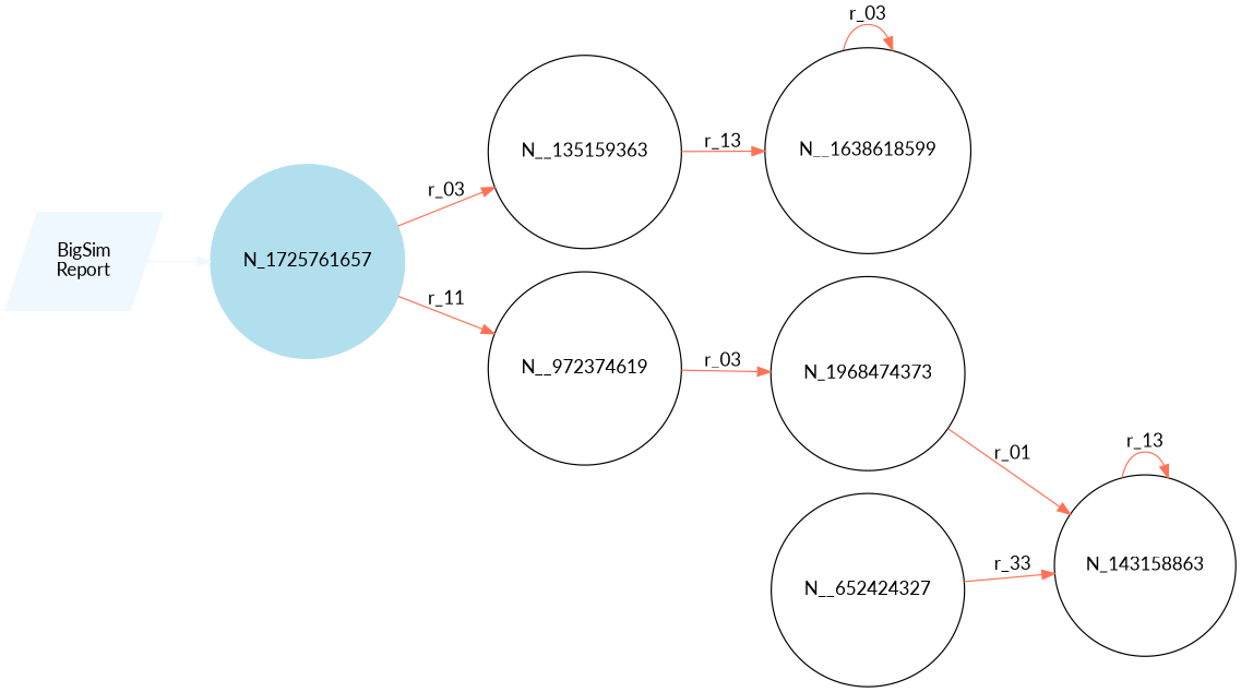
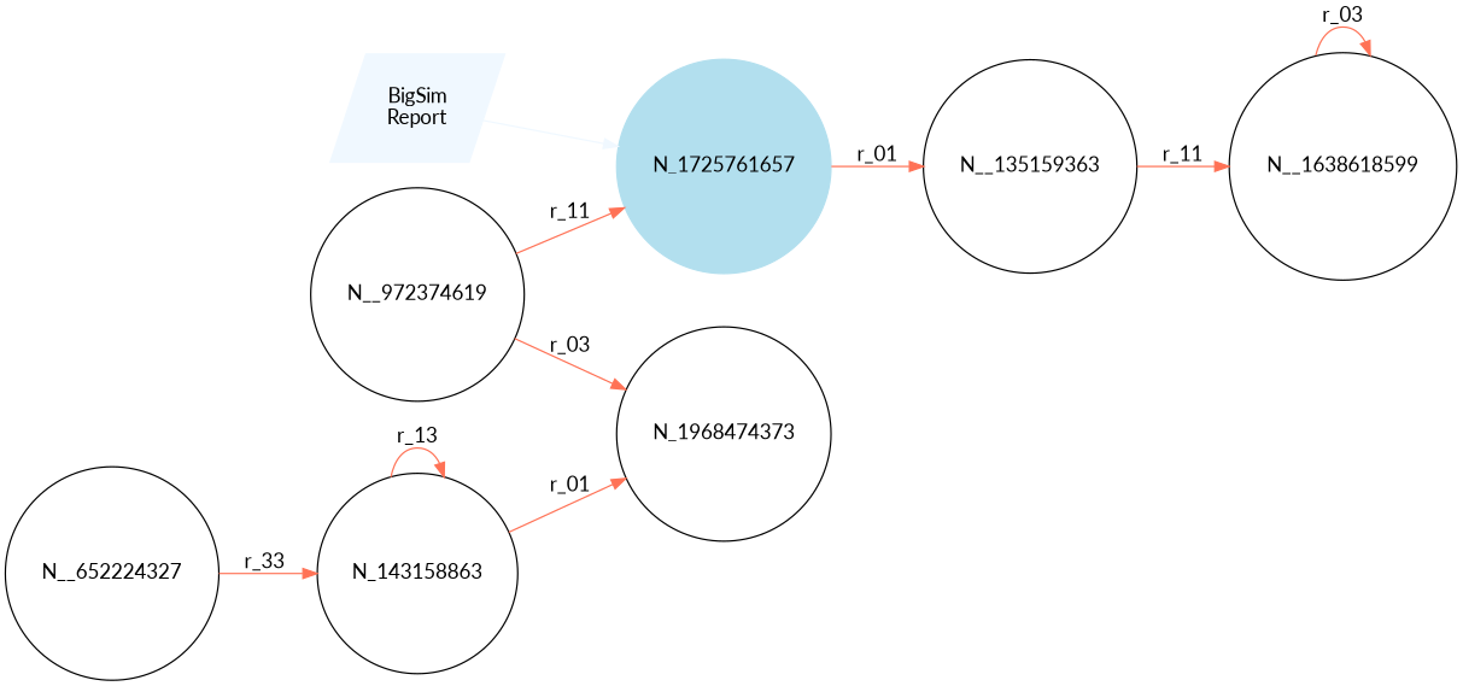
  digraph {
    fontname=Lato
    rankdir=LR
    node [fontname=Lato shape=circle]
    edge [color=coral1 fontname=Lato]
    n1 [color=aliceblue label="BigSim\nReport" shape=parallelogram style=filled]
    n2 [color=lightblue2 label=N_1725761657 style=filled]
    n3 [label=N__135159363]
    n4 [label=N__972374619]
    n5 [label=N__1638618599]
    n6 [label=N_1968474373]
    n7 [label=N_143158863]
-   n8 [label=N__652424327]
+   n8 [label=N__652224327]
    n1 -> n2 [color=aliceblue]
-   n2 -> n3 [label=r_03]
-   n2 -> n4 [label=r_11]
-   n3 -> n5 [label=r_13]
+   n2 -> n3 [label=r_01]
+   n4 -> n2 [label=r_11]
+   n3 -> n5 [label=r_11]
    n4 -> n6 [label=r_03]
    n5 -> n5 [label=r_03]
-   n6 -> n7 [label=r_01]
+   n7 -> n6 [label=r_01]
    n7 -> n7 [label=r_13]
    n8 -> n7 [label=r_33]
  }
